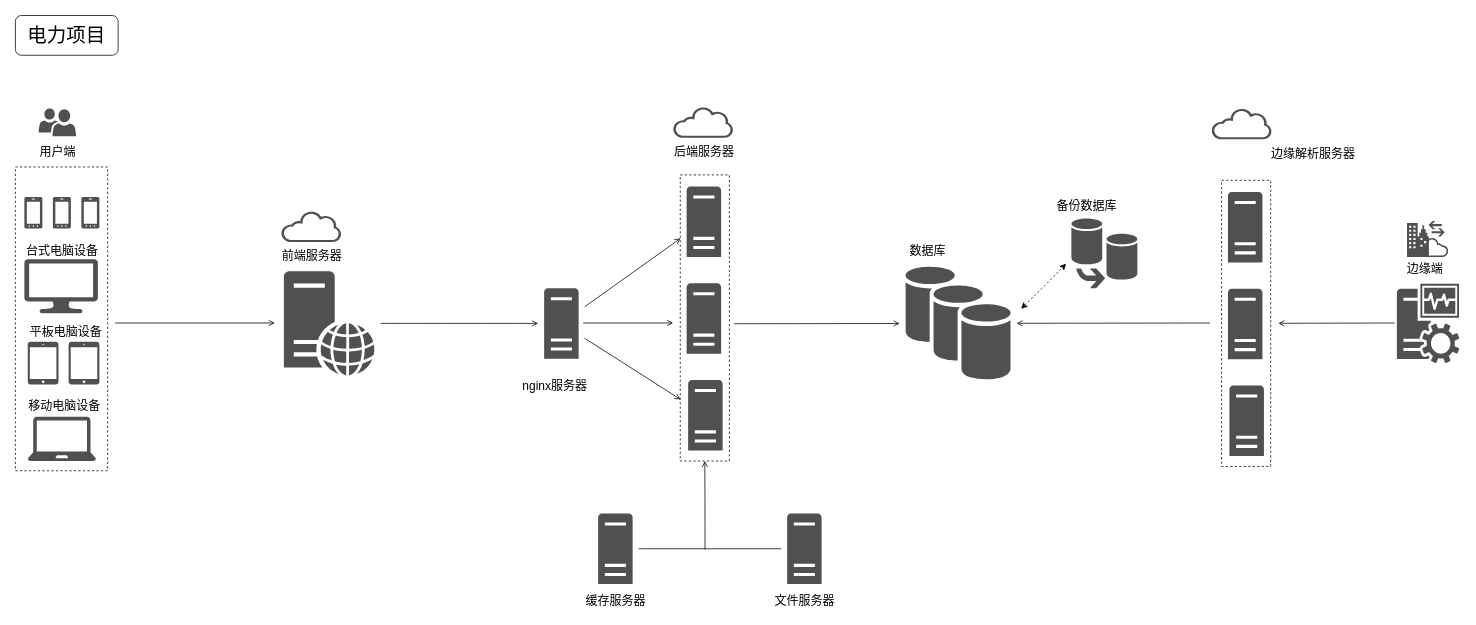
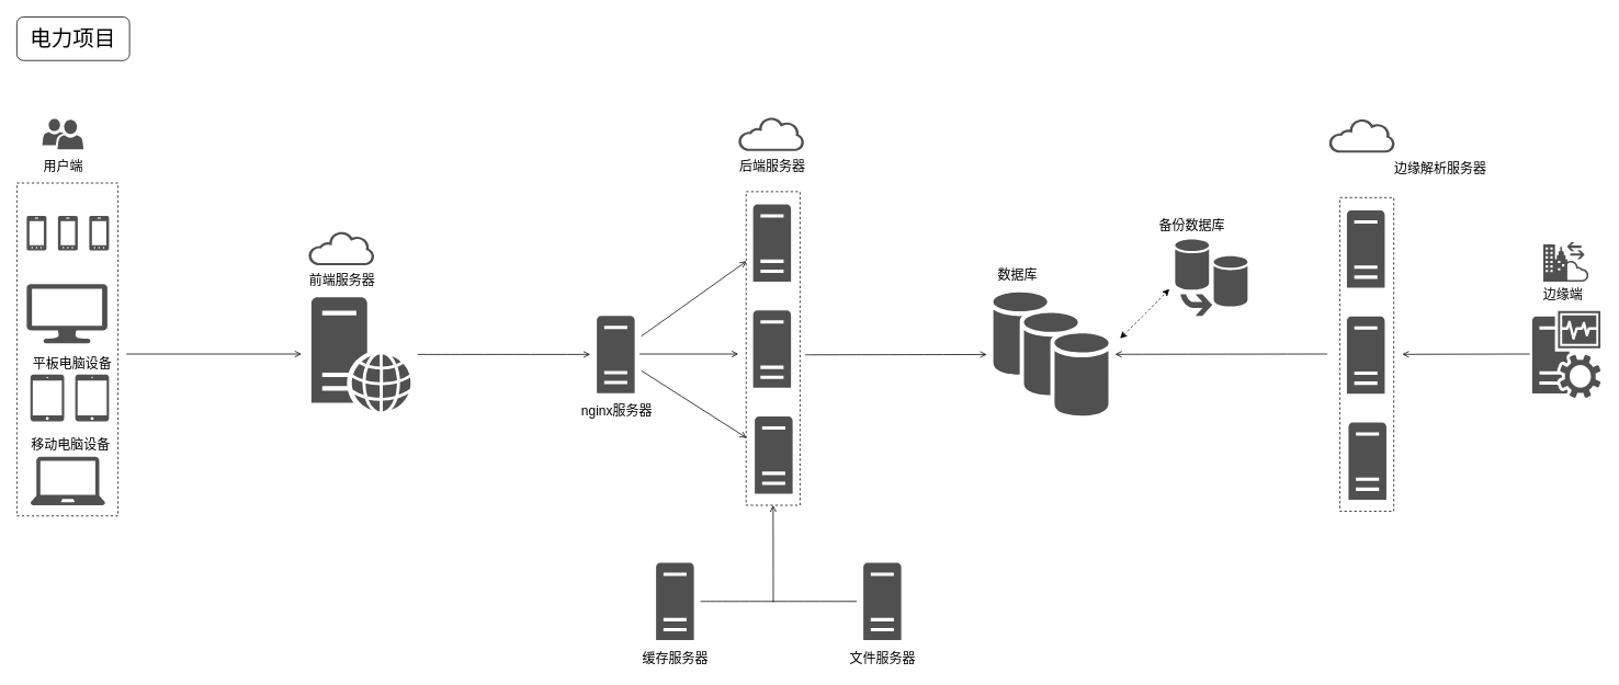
  <mxCell id="0" />
  <mxCell id="1" parent="0" />
  <mxCell id="2" value="" style="rounded=0;whiteSpace=wrap;html=1;hachureGap=4;fontSize=16;dashed=1;" parent="1" vertex="1"><mxGeometry x="20" y="222" width="123" height="405" as="geometry" /></mxCell>
  <mxCell id="3" value="" style="whiteSpace=wrap;html=1;hachureGap=4;fontSize=16;strokeColor=default;dashed=1;" parent="1" vertex="1"><mxGeometry x="906.5" y="232.5" width="65.5" height="381.5" as="geometry" /></mxCell>
  <mxCell id="4" value="电力项目" style="whiteSpace=wrap;html=1;hachureGap=4;fontSize=26;rounded=1;" parent="1" vertex="1"><mxGeometry x="20" y="20" width="137" height="53" as="geometry" /></mxCell>
  <mxCell id="5" value="" style="sketch=0;pointerEvents=1;shadow=0;dashed=0;html=1;strokeColor=none;fillColor=#505050;labelPosition=center;verticalLabelPosition=bottom;verticalAlign=top;outlineConnect=0;align=center;shape=mxgraph.office.devices.cell_phone_windows_phone_standalone;hachureGap=4;fontSize=16;" parent="1" vertex="1"><mxGeometry x="32" y="262" width="24" height="42" as="geometry" /></mxCell>
  <mxCell id="6" value="" style="sketch=0;pointerEvents=1;shadow=0;dashed=0;html=1;strokeColor=none;fillColor=#505050;labelPosition=center;verticalLabelPosition=bottom;verticalAlign=top;outlineConnect=0;align=center;shape=mxgraph.office.devices.cell_phone_windows_phone_standalone;hachureGap=4;fontSize=16;" parent="1" vertex="1"><mxGeometry x="70" y="262" width="24" height="42" as="geometry" /></mxCell>
  <mxCell id="7" value="" style="sketch=0;pointerEvents=1;shadow=0;dashed=0;html=1;strokeColor=none;fillColor=#505050;labelPosition=center;verticalLabelPosition=bottom;verticalAlign=top;outlineConnect=0;align=center;shape=mxgraph.office.devices.cell_phone_windows_phone_standalone;hachureGap=4;fontSize=16;" parent="1" vertex="1"><mxGeometry x="108" y="262" width="24" height="42" as="geometry" /></mxCell>
  <mxCell id="8" value="" style="sketch=0;pointerEvents=1;shadow=0;dashed=0;html=1;strokeColor=none;fillColor=#505050;labelPosition=center;verticalLabelPosition=bottom;verticalAlign=top;outlineConnect=0;align=center;shape=mxgraph.office.devices.lcd_monitor;hachureGap=4;fontSize=16;" parent="1" vertex="1"><mxGeometry x="32" y="345" width="98" height="72" as="geometry" /></mxCell>
  <mxCell id="9" value="" style="sketch=0;pointerEvents=1;shadow=0;dashed=0;html=1;strokeColor=none;fillColor=#505050;labelPosition=center;verticalLabelPosition=bottom;verticalAlign=top;outlineConnect=0;align=center;shape=mxgraph.office.devices.ipad_mini;hachureGap=4;fontSize=16;" parent="1" vertex="1"><mxGeometry x="36.5" y="455" width="41" height="57" as="geometry" /></mxCell>
  <mxCell id="10" value="" style="sketch=0;pointerEvents=1;shadow=0;dashed=0;html=1;strokeColor=none;fillColor=#505050;labelPosition=center;verticalLabelPosition=bottom;verticalAlign=top;outlineConnect=0;align=center;shape=mxgraph.office.devices.ipad_mini;hachureGap=4;fontSize=16;" parent="1" vertex="1"><mxGeometry x="91" y="455" width="41" height="57" as="geometry" /></mxCell>
  <mxCell id="11" value="" style="sketch=0;pointerEvents=1;shadow=0;dashed=0;html=1;strokeColor=none;fillColor=#505050;labelPosition=center;verticalLabelPosition=bottom;verticalAlign=top;outlineConnect=0;align=center;shape=mxgraph.office.devices.laptop;hachureGap=4;fontSize=16;" parent="1" vertex="1"><mxGeometry x="36.5" y="555" width="91" height="59" as="geometry" /></mxCell>
  <mxCell id="12" value="" style="sketch=0;pointerEvents=1;shadow=0;dashed=0;html=1;strokeColor=none;fillColor=#505050;labelPosition=center;verticalLabelPosition=bottom;verticalAlign=top;outlineConnect=0;align=center;shape=mxgraph.office.servers.web_server;hachureGap=4;fontSize=16;" parent="1" vertex="1"><mxGeometry x="378" y="361" width="121" height="139" as="geometry" /></mxCell>
- <mxCell id="13" value="台式电脑设备" style="text;html=1;align=center;verticalAlign=middle;resizable=0;points=[];autosize=1;strokeColor=none;fillColor=none;hachureGap=4;fontSize=16;" parent="1" vertex="1"><mxGeometry x="29" y="322" width="106" height="23" as="geometry" /></mxCell>
  <mxCell id="14" value="平板电脑设备" style="text;html=1;align=center;verticalAlign=middle;resizable=0;points=[];autosize=1;strokeColor=none;fillColor=none;hachureGap=4;fontSize=16;" parent="1" vertex="1"><mxGeometry x="34" y="430" width="106" height="23" as="geometry" /></mxCell>
  <mxCell id="15" value="移动电脑设备" style="text;html=1;align=center;verticalAlign=middle;resizable=0;points=[];autosize=1;strokeColor=none;fillColor=none;hachureGap=4;fontSize=16;" parent="1" vertex="1"><mxGeometry x="32" y="529" width="106" height="23" as="geometry" /></mxCell>
  <mxCell id="16" value="前端服务器" style="text;html=1;align=center;verticalAlign=middle;resizable=0;points=[];autosize=1;strokeColor=none;fillColor=none;hachureGap=4;fontSize=16;" parent="1" vertex="1"><mxGeometry x="370" y="328" width="90" height="23" as="geometry" /></mxCell>
  <mxCell id="17" value="" style="sketch=0;pointerEvents=1;shadow=0;dashed=0;html=1;strokeColor=none;fillColor=#505050;labelPosition=center;verticalLabelPosition=bottom;verticalAlign=top;outlineConnect=0;align=center;shape=mxgraph.office.servers.server_generic;hachureGap=4;fontSize=16;" parent="1" vertex="1"><mxGeometry x="725" y="383.5" width="46" height="94" as="geometry" /></mxCell>
  <mxCell id="18" value="" style="sketch=0;pointerEvents=1;shadow=0;dashed=0;html=1;strokeColor=none;fillColor=#505050;labelPosition=center;verticalLabelPosition=bottom;verticalAlign=top;outlineConnect=0;align=center;shape=mxgraph.office.servers.server_generic;hachureGap=4;fontSize=16;" parent="1" vertex="1"><mxGeometry x="915" y="248" width="46" height="94" as="geometry" /></mxCell>
  <mxCell id="19" value="" style="sketch=0;pointerEvents=1;shadow=0;dashed=0;html=1;strokeColor=none;fillColor=#505050;labelPosition=center;verticalLabelPosition=bottom;verticalAlign=top;outlineConnect=0;align=center;shape=mxgraph.office.servers.server_generic;hachureGap=4;fontSize=16;" parent="1" vertex="1"><mxGeometry x="915" y="377" width="46" height="94" as="geometry" /></mxCell>
  <mxCell id="20" value="" style="sketch=0;pointerEvents=1;shadow=0;dashed=0;html=1;strokeColor=none;fillColor=#505050;labelPosition=center;verticalLabelPosition=bottom;verticalAlign=top;outlineConnect=0;align=center;shape=mxgraph.office.servers.server_generic;hachureGap=4;fontSize=16;" parent="1" vertex="1"><mxGeometry x="917" y="506" width="46" height="94" as="geometry" /></mxCell>
  <mxCell id="21" value="" style="edgeStyle=none;orthogonalLoop=1;jettySize=auto;html=1;rounded=0;fontSize=12;endArrow=open;sourcePerimeterSpacing=8;targetPerimeterSpacing=8;curved=1;" parent="1" edge="1"><mxGeometry width="120" relative="1" as="geometry"><mxPoint x="777" y="430" as="sourcePoint" /><mxPoint x="897" y="430" as="targetPoint" /><Array as="points"><mxPoint x="835" y="430" /></Array></mxGeometry></mxCell>
  <mxCell id="22" value="" style="edgeStyle=none;orthogonalLoop=1;jettySize=auto;html=1;rounded=0;fontSize=12;endArrow=open;sourcePerimeterSpacing=8;targetPerimeterSpacing=8;curved=1;" parent="1" source="17" target="18" edge="1"><mxGeometry width="120" relative="1" as="geometry"><mxPoint x="746" y="378" as="sourcePoint" /><mxPoint x="882" y="282" as="targetPoint" /><Array as="points" /></mxGeometry></mxCell>
  <mxCell id="23" value="" style="edgeStyle=none;orthogonalLoop=1;jettySize=auto;html=1;rounded=0;fontSize=12;endArrow=open;sourcePerimeterSpacing=8;targetPerimeterSpacing=8;curved=1;" parent="1" source="17" edge="1"><mxGeometry width="120" relative="1" as="geometry"><mxPoint x="750" y="551" as="sourcePoint" /><mxPoint x="907" y="532" as="targetPoint" /><Array as="points" /></mxGeometry></mxCell>
- <mxCell id="24" value="nginx服务器" style="text;html=1;align=center;verticalAlign=middle;resizable=0;points=[];autosize=1;strokeColor=none;fillColor=none;hachureGap=4;fontSize=16;" parent="1" vertex="1"><mxGeometry x="691" y="502" width="96" height="23" as="geometry" /></mxCell>
+ <mxCell id="24" value="nginx服务器" style="text;html=1;align=center;verticalAlign=middle;resizable=0;points=[];autosize=1;strokeColor=none;fillColor=none;hachureGap=4;fontSize=16;" parent="1" vertex="1"><mxGeometry x="701" y="487" width="96" height="23" as="geometry" /></mxCell>
  <mxCell id="25" value="" style="edgeStyle=none;orthogonalLoop=1;jettySize=auto;html=1;rounded=0;fontSize=12;endArrow=open;sourcePerimeterSpacing=8;targetPerimeterSpacing=8;curved=1;" parent="1" source="12" target="17" edge="1"><mxGeometry width="120" relative="1" as="geometry"><mxPoint x="500" y="412" as="sourcePoint" /><mxPoint x="620" y="412" as="targetPoint" /><Array as="points" /></mxGeometry></mxCell>
  <mxCell id="26" value="后端服务器" style="text;html=1;align=center;verticalAlign=middle;resizable=0;points=[];autosize=1;strokeColor=none;fillColor=none;hachureGap=4;fontSize=16;" parent="1" vertex="1"><mxGeometry x="893" y="190" width="90" height="23" as="geometry" /></mxCell>
  <mxCell id="27" value="" style="sketch=0;pointerEvents=1;shadow=0;dashed=0;html=1;strokeColor=none;fillColor=#505050;labelPosition=center;verticalLabelPosition=bottom;outlineConnect=0;verticalAlign=top;align=center;shape=mxgraph.office.clouds.cloud;hachureGap=4;fontSize=16;" parent="1" vertex="1"><mxGeometry x="897" y="142" width="81" height="41" as="geometry" /></mxCell>
  <mxCell id="28" value="" style="sketch=0;pointerEvents=1;shadow=0;dashed=0;html=1;strokeColor=none;fillColor=#505050;labelPosition=center;verticalLabelPosition=bottom;verticalAlign=top;outlineConnect=0;align=center;shape=mxgraph.office.servers.server_generic;hachureGap=4;fontSize=16;" parent="1" vertex="1"><mxGeometry x="797" y="684" width="46" height="94" as="geometry" /></mxCell>
  <mxCell id="29" value="" style="sketch=0;pointerEvents=1;shadow=0;dashed=0;html=1;strokeColor=none;fillColor=#505050;labelPosition=center;verticalLabelPosition=bottom;verticalAlign=top;outlineConnect=0;align=center;shape=mxgraph.office.servers.server_generic;hachureGap=4;fontSize=16;" parent="1" vertex="1"><mxGeometry x="1049" y="684" width="46" height="94" as="geometry" /></mxCell>
  <mxCell id="30" value="" style="endArrow=none;html=1;rounded=0;fontSize=12;startSize=14;endSize=14;sourcePerimeterSpacing=8;targetPerimeterSpacing=8;curved=1;" parent="1" source="28" target="29" edge="1"><mxGeometry width="50" height="50" relative="1" as="geometry"><mxPoint x="815" y="622" as="sourcePoint" /><mxPoint x="865" y="572" as="targetPoint" /></mxGeometry></mxCell>
  <mxCell id="31" value="" style="edgeStyle=none;orthogonalLoop=1;jettySize=auto;html=1;rounded=0;fontSize=12;endArrow=open;sourcePerimeterSpacing=8;targetPerimeterSpacing=8;curved=1;entryX=0.5;entryY=1;entryDx=0;entryDy=0;" parent="1" target="3" edge="1"><mxGeometry width="120" relative="1" as="geometry"><mxPoint x="939.5" y="732" as="sourcePoint" /><mxPoint x="939.5" y="624" as="targetPoint" /><Array as="points"><mxPoint x="939.5" y="659" /></Array></mxGeometry></mxCell>
  <mxCell id="32" value="缓存服务器" style="text;html=1;align=center;verticalAlign=middle;resizable=0;points=[];autosize=1;strokeColor=none;fillColor=none;hachureGap=4;fontSize=16;" parent="1" vertex="1"><mxGeometry x="775" y="788" width="90" height="23" as="geometry" /></mxCell>
  <mxCell id="33" value="文件服务器" style="text;html=1;align=center;verticalAlign=middle;resizable=0;points=[];autosize=1;strokeColor=none;fillColor=none;hachureGap=4;fontSize=16;" parent="1" vertex="1"><mxGeometry x="1027" y="788" width="90" height="23" as="geometry" /></mxCell>
  <mxCell id="34" value="" style="sketch=0;shadow=0;dashed=0;html=1;strokeColor=none;fillColor=#505050;labelPosition=center;verticalLabelPosition=bottom;verticalAlign=top;outlineConnect=0;align=center;shape=mxgraph.office.databases.database_availability_group;hachureGap=4;fontSize=16;" parent="1" vertex="1"><mxGeometry x="1207" y="355" width="140" height="151" as="geometry" /></mxCell>
  <mxCell id="35" value="" style="sketch=0;shadow=0;dashed=0;html=1;strokeColor=none;fillColor=#505050;labelPosition=center;verticalLabelPosition=bottom;verticalAlign=top;outlineConnect=0;align=center;shape=mxgraph.office.databases.database_mirror;hachureGap=4;fontSize=16;" parent="1" vertex="1"><mxGeometry x="1428" y="290.5" width="88" height="93" as="geometry" /></mxCell>
  <mxCell id="36" value="数据库" style="text;html=1;align=center;verticalAlign=middle;resizable=0;points=[];autosize=1;strokeColor=none;fillColor=none;hachureGap=4;fontSize=16;" parent="1" vertex="1"><mxGeometry x="1207" y="322" width="58" height="23" as="geometry" /></mxCell>
  <mxCell id="37" value="备份数据库" style="text;html=1;align=center;verticalAlign=middle;resizable=0;points=[];autosize=1;strokeColor=none;fillColor=none;hachureGap=4;fontSize=16;" parent="1" vertex="1"><mxGeometry x="1403" y="262" width="90" height="23" as="geometry" /></mxCell>
  <mxCell id="38" value="" style="edgeStyle=none;orthogonalLoop=1;jettySize=auto;html=1;rounded=0;fontSize=12;endArrow=open;sourcePerimeterSpacing=8;targetPerimeterSpacing=8;curved=1;" parent="1" target="34" edge="1"><mxGeometry width="120" relative="1" as="geometry"><mxPoint x="978" y="431" as="sourcePoint" /><mxPoint x="1103" y="431" as="targetPoint" /><Array as="points" /></mxGeometry></mxCell>
  <mxCell id="39" value="" style="html=1;labelBackgroundColor=#ffffff;startArrow=classic;startFill=1;startSize=6;endArrow=classic;endFill=1;endSize=6;jettySize=auto;orthogonalLoop=1;strokeWidth=1;dashed=1;fontSize=14;rounded=0;sourcePerimeterSpacing=8;targetPerimeterSpacing=8;curved=1;" parent="1" edge="1"><mxGeometry width="60" height="60" relative="1" as="geometry"><mxPoint x="1361" y="411" as="sourcePoint" /><mxPoint x="1421" y="351" as="targetPoint" /><Array as="points"><mxPoint x="1393" y="380" /></Array></mxGeometry></mxCell>
  <mxCell id="40" value="" style="orthogonalLoop=1;jettySize=auto;html=1;rounded=0;fontSize=12;endArrow=open;sourcePerimeterSpacing=8;targetPerimeterSpacing=8;" parent="1" edge="1"><mxGeometry width="120" relative="1" as="geometry"><mxPoint x="153" y="430" as="sourcePoint" /><mxPoint x="366" y="430" as="targetPoint" /></mxGeometry></mxCell>
  <mxCell id="41" value="用户端" style="text;html=1;align=center;verticalAlign=middle;resizable=0;points=[];autosize=1;strokeColor=none;fillColor=none;hachureGap=4;fontSize=16;" parent="1" vertex="1"><mxGeometry x="47" y="190" width="58" height="23" as="geometry" /></mxCell>
  <mxCell id="42" value="" style="sketch=0;pointerEvents=1;shadow=0;dashed=0;html=1;strokeColor=none;labelPosition=center;verticalLabelPosition=bottom;verticalAlign=top;align=center;fillColor=#505050;shape=mxgraph.mscae.intune.user_group;hachureGap=4;fontSize=16;" parent="1" vertex="1"><mxGeometry x="51" y="144" width="50" height="37" as="geometry" /></mxCell>
  <mxCell id="43" value="" style="sketch=0;pointerEvents=1;shadow=0;dashed=0;html=1;strokeColor=none;fillColor=#505050;labelPosition=center;verticalLabelPosition=bottom;outlineConnect=0;verticalAlign=top;align=center;shape=mxgraph.office.clouds.cloud;hachureGap=4;fontSize=16;" parent="1" vertex="1"><mxGeometry x="374.5" y="281" width="81" height="41" as="geometry" /></mxCell>
  <mxCell id="44" value="边缘解析服务器" style="text;html=1;align=center;verticalAlign=middle;resizable=0;points=[];autosize=1;strokeColor=none;fillColor=none;hachureGap=4;fontSize=16;" parent="1" vertex="1"><mxGeometry x="1702.75" y="195" width="94" height="18" as="geometry" /></mxCell>
  <mxCell id="45" value="" style="whiteSpace=wrap;html=1;hachureGap=4;fontSize=16;dashed=1;" parent="1" vertex="1"><mxGeometry x="1628.25" y="239.75" width="65.5" height="381.5" as="geometry" /></mxCell>
  <mxCell id="46" value="" style="sketch=0;pointerEvents=1;shadow=0;dashed=0;html=1;strokeColor=none;fillColor=#505050;labelPosition=center;verticalLabelPosition=bottom;verticalAlign=top;outlineConnect=0;align=center;shape=mxgraph.office.servers.server_generic;hachureGap=4;fontSize=16;" parent="1" vertex="1"><mxGeometry x="1636.75" y="255.25" width="46" height="94" as="geometry" /></mxCell>
  <mxCell id="47" value="" style="sketch=0;pointerEvents=1;shadow=0;dashed=0;html=1;strokeColor=none;fillColor=#505050;labelPosition=center;verticalLabelPosition=bottom;verticalAlign=top;outlineConnect=0;align=center;shape=mxgraph.office.servers.server_generic;hachureGap=4;fontSize=16;" parent="1" vertex="1"><mxGeometry x="1636.75" y="384.25" width="46" height="94" as="geometry" /></mxCell>
  <mxCell id="48" value="" style="sketch=0;pointerEvents=1;shadow=0;dashed=0;html=1;strokeColor=none;fillColor=#505050;labelPosition=center;verticalLabelPosition=bottom;verticalAlign=top;outlineConnect=0;align=center;shape=mxgraph.office.servers.server_generic;hachureGap=4;fontSize=16;" parent="1" vertex="1"><mxGeometry x="1638.75" y="513.25" width="46" height="94" as="geometry" /></mxCell>
  <mxCell id="49" value="" style="edgeStyle=none;orthogonalLoop=1;jettySize=auto;html=1;rounded=0;fontSize=12;endArrow=open;sourcePerimeterSpacing=8;targetPerimeterSpacing=8;curved=1;" parent="1" target="34" edge="1"><mxGeometry width="120" relative="1" as="geometry"><mxPoint x="1613" y="430" as="sourcePoint" /><mxPoint x="1412" y="430.37" as="targetPoint" /><Array as="points" /></mxGeometry></mxCell>
  <mxCell id="50" value="" style="sketch=0;pointerEvents=1;shadow=0;dashed=0;html=1;strokeColor=none;fillColor=#505050;labelPosition=center;verticalLabelPosition=bottom;outlineConnect=0;verticalAlign=top;align=center;shape=mxgraph.office.clouds.cloud;hachureGap=4;fontSize=16;" parent="1" vertex="1"><mxGeometry x="1615" y="144" width="81" height="41" as="geometry" /></mxCell>
  <mxCell id="51" value="" style="sketch=0;pointerEvents=1;shadow=0;dashed=0;html=1;strokeColor=none;fillColor=#505050;labelPosition=center;verticalLabelPosition=bottom;verticalAlign=top;outlineConnect=0;align=center;shape=mxgraph.office.servers.monitoring_sql_reporting_services;hachureGap=4;fontSize=12;" parent="1" vertex="1"><mxGeometry x="1862" y="377.5" width="83.25" height="106" as="geometry" /></mxCell>
  <mxCell id="52" value="" style="edgeStyle=none;orthogonalLoop=1;jettySize=auto;html=1;rounded=0;fontSize=12;endArrow=open;sourcePerimeterSpacing=8;targetPerimeterSpacing=8;curved=1;" parent="1" edge="1"><mxGeometry width="120" relative="1" as="geometry"><mxPoint x="1859" y="430" as="sourcePoint" /><mxPoint x="1704" y="430.384" as="targetPoint" /><Array as="points" /></mxGeometry></mxCell>
  <mxCell id="53" value="边缘端" style="text;html=1;align=center;verticalAlign=middle;resizable=0;points=[];autosize=1;strokeColor=none;fillColor=none;hachureGap=4;fontSize=16;" parent="1" vertex="1"><mxGeometry x="1875.5" y="349.25" width="46" height="18" as="geometry" /></mxCell>
  <mxCell id="54" value="" style="sketch=0;pointerEvents=1;shadow=0;dashed=0;html=1;strokeColor=none;fillColor=#505050;labelPosition=center;verticalLabelPosition=bottom;verticalAlign=top;outlineConnect=0;align=center;shape=mxgraph.office.concepts.hybrid;hachureGap=4;fontSize=12;" parent="1" vertex="1"><mxGeometry x="1875.5" y="294" width="55.5" height="48" as="geometry" /></mxCell>
